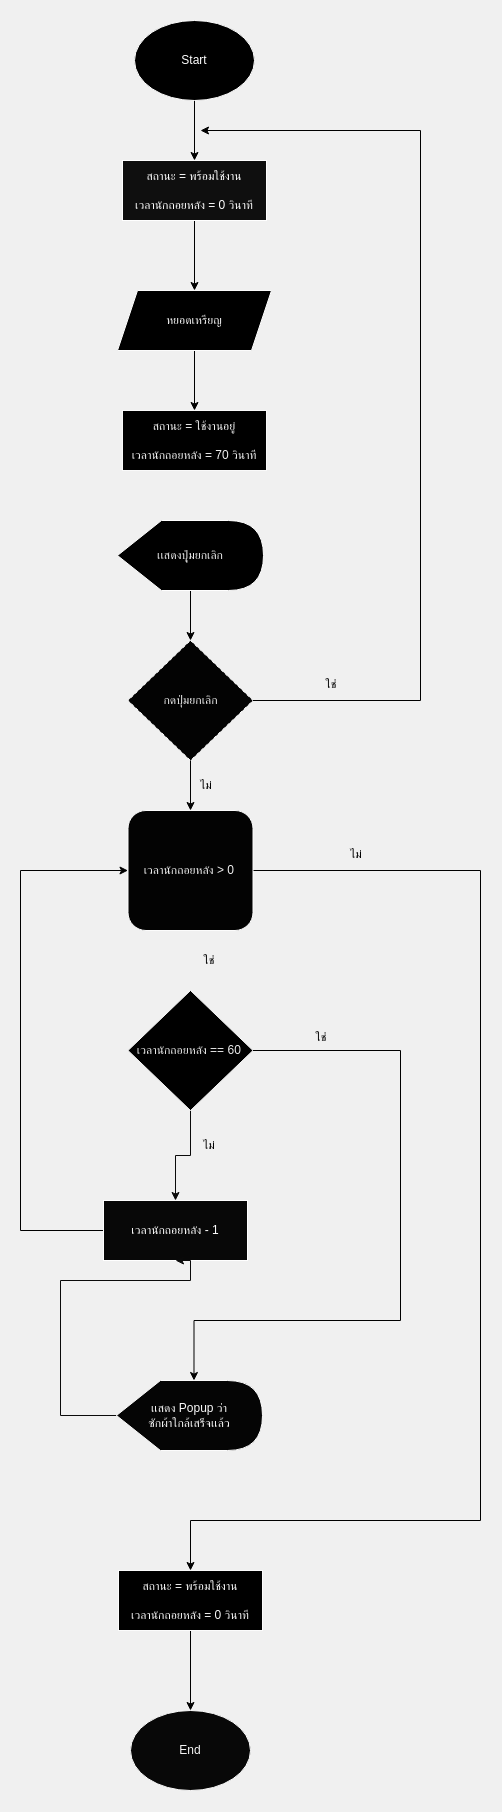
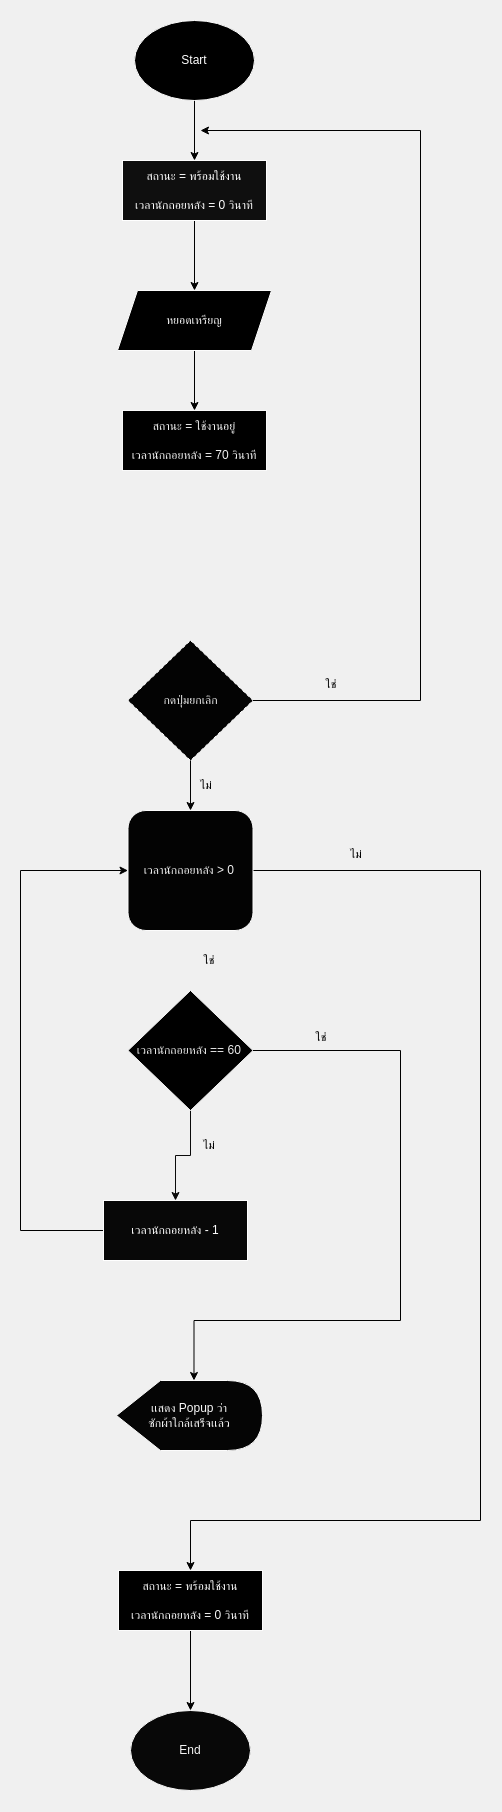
  <mxCell id="0" />
  <mxCell id="1" parent="0" />
  <mxCell id="2" value="" style="edgeStyle=orthogonalEdgeStyle;rounded=0;orthogonalLoop=1;jettySize=auto;html=1;strokeColor=#000000;labelBackgroundColor=#000000;" edge="1" parent="1" source="3" target="5"><mxGeometry relative="1" as="geometry" /></mxCell>
  <mxCell id="3" value="&lt;font color=&quot;#ffffff&quot;&gt;Start&lt;/font&gt;" style="ellipse;whiteSpace=wrap;html=1;fillColor=#000000;strokeColor=#FFFFFF;" vertex="1" parent="1"><mxGeometry x="134" y="20" width="120" height="80" as="geometry" /></mxCell>
  <mxCell id="4" value="" style="edgeStyle=orthogonalEdgeStyle;rounded=0;orthogonalLoop=1;jettySize=auto;html=1;strokeColor=#000000;labelBackgroundColor=#000000;" edge="1" parent="1" source="5" target="7"><mxGeometry relative="1" as="geometry" /></mxCell>
  <mxCell id="5" value="&lt;div&gt;&lt;font color=&quot;#ffffff&quot;&gt;&lt;span style=&quot;background-color: initial;&quot;&gt;สถานะ = พร้อมใช้งาน&lt;/span&gt;&lt;br&gt;&lt;/font&gt;&lt;/div&gt;&lt;div&gt;&lt;span style=&quot;background-color: initial;&quot;&gt;&lt;font color=&quot;#ffffff&quot;&gt;&lt;br&gt;&lt;/font&gt;&lt;/span&gt;&lt;/div&gt;&lt;div&gt;&lt;div&gt;&lt;font color=&quot;#ffffff&quot;&gt;เวลานักถอยหลัง = 0 วินาที&lt;/font&gt;&lt;/div&gt;&lt;/div&gt;" style="whiteSpace=wrap;html=1;strokeColor=#FFFFFF;fillColor=#0F0F0F;" vertex="1" parent="1"><mxGeometry x="122" y="160" width="144" height="60" as="geometry" /></mxCell>
  <mxCell id="6" value="" style="edgeStyle=orthogonalEdgeStyle;rounded=0;orthogonalLoop=1;jettySize=auto;html=1;entryX=0.5;entryY=0;entryDx=0;entryDy=0;strokeColor=#000000;labelBackgroundColor=#000000;" edge="1" parent="1" source="7" target="8"><mxGeometry relative="1" as="geometry"><mxPoint x="193.5" y="470" as="targetPoint" /></mxGeometry></mxCell>
  <mxCell id="7" value="&lt;font color=&quot;#f5f5f5&quot;&gt;หยอดเหรียญ&lt;/font&gt;" style="shape=parallelogram;perimeter=parallelogramPerimeter;whiteSpace=wrap;html=1;fixedSize=1;fillColor=#000000;strokeColor=#FCFCFC;" vertex="1" parent="1"><mxGeometry x="117" y="290" width="154" height="60" as="geometry" /></mxCell>
  <mxCell id="8" value="&lt;div&gt;&lt;font color=&quot;#f2f2f2&quot;&gt;&lt;span style=&quot;background-color: initial;&quot;&gt;สถานะ = ใช้งานอยู่&lt;/span&gt;&lt;br&gt;&lt;/font&gt;&lt;/div&gt;&lt;div&gt;&lt;span style=&quot;background-color: initial;&quot;&gt;&lt;font color=&quot;#f2f2f2&quot;&gt;&lt;br&gt;&lt;/font&gt;&lt;/span&gt;&lt;/div&gt;&lt;div&gt;&lt;div&gt;&lt;font color=&quot;#f2f2f2&quot;&gt;เวลานักถอยหลัง = 70 วินาที&lt;/font&gt;&lt;/div&gt;&lt;/div&gt;" style="whiteSpace=wrap;html=1;fillColor=#000000;strokeColor=#FAFAFA;" vertex="1" parent="1"><mxGeometry x="122" y="410" width="144" height="60" as="geometry" /></mxCell>
- <mxCell id="9" value="" style="edgeStyle=orthogonalEdgeStyle;rounded=0;orthogonalLoop=1;jettySize=auto;html=1;strokeColor=#000000;labelBackgroundColor=#000000;" edge="1" parent="1" source="10" target="13"><mxGeometry relative="1" as="geometry" /></mxCell>
- <mxCell id="10" value="&lt;font color=&quot;#ededed&quot;&gt;เเสดงปุุ่มยกเลิก&lt;/font&gt;" style="shape=display;whiteSpace=wrap;html=1;size=0.301;fillColor=#000000;strokeColor=#FFFFFF;" vertex="1" parent="1"><mxGeometry x="117" y="520" width="146" height="70" as="geometry" /></mxCell>
  <mxCell id="11" style="edgeStyle=orthogonalEdgeStyle;rounded=0;orthogonalLoop=1;jettySize=auto;html=1;exitX=1;exitY=0.5;exitDx=0;exitDy=0;strokeColor=#000000;labelBackgroundColor=#000000;" edge="1" parent="1" source="13"><mxGeometry relative="1" as="geometry"><mxPoint x="200" y="130" as="targetPoint" /><Array as="points"><mxPoint x="420" y="700" /><mxPoint x="420" y="130" /></Array></mxGeometry></mxCell>
  <mxCell id="12" style="edgeStyle=orthogonalEdgeStyle;rounded=0;orthogonalLoop=1;jettySize=auto;html=1;entryX=0.5;entryY=0;entryDx=0;entryDy=0;strokeColor=#030303;labelBackgroundColor=#000000;" edge="1" parent="1" source="13" target="15"><mxGeometry relative="1" as="geometry"><mxPoint x="190" y="820" as="targetPoint" /></mxGeometry></mxCell>
  <mxCell id="13" value="&lt;font color=&quot;#ebebeb&quot;&gt;กดปุ่มยกเลิก&lt;/font&gt;" style="rhombus;whiteSpace=wrap;html=1;strokeColor=#FCFCFC;fillColor=#030303;dashed=1;" vertex="1" parent="1"><mxGeometry x="127.5" y="640" width="125" height="120" as="geometry" /></mxCell>
  <mxCell id="14" style="edgeStyle=orthogonalEdgeStyle;rounded=0;orthogonalLoop=1;jettySize=auto;html=1;entryX=0.5;entryY=0;entryDx=0;entryDy=0;strokeColor=#000000;labelBackgroundColor=#000000;" edge="1" parent="1" source="15" target="23"><mxGeometry relative="1" as="geometry"><mxPoint x="490" y="1610" as="targetPoint" /><Array as="points"><mxPoint x="480" y="870" /><mxPoint x="480" y="1520" /><mxPoint x="190" y="1520" /></Array></mxGeometry></mxCell>
  <mxCell id="15" value="&lt;font color=&quot;#f2f2f2&quot;&gt;เวลานักถอยหลัง &amp;gt; 0&amp;nbsp;&lt;/font&gt;" style="whiteSpace=wrap;html=1;strokeColor=#FCFCFC;fillColor=#030303;rounded=1;" vertex="1" parent="1"><mxGeometry x="127.5" y="810" width="125" height="120" as="geometry" /></mxCell>
  <mxCell id="16" style="edgeStyle=orthogonalEdgeStyle;rounded=0;orthogonalLoop=1;jettySize=auto;html=1;entryX=0;entryY=0.5;entryDx=0;entryDy=0;exitX=0;exitY=0.617;exitDx=0;exitDy=0;exitPerimeter=0;strokeColor=#000000;labelBackgroundColor=#000000;" edge="1" parent="1" source="17" target="15"><mxGeometry relative="1" as="geometry"><Array as="points"><mxPoint x="117" y="1230" /><mxPoint x="20" y="1230" /><mxPoint x="20" y="870" /></Array></mxGeometry></mxCell>
  <mxCell id="17" value="&lt;div&gt;&lt;span style=&quot;background-color: initial;&quot;&gt;&lt;font color=&quot;#ffffff&quot;&gt;เวลานักถอยหลัง - 1&lt;/font&gt;&lt;/span&gt;&lt;br&gt;&lt;/div&gt;" style="whiteSpace=wrap;html=1;fillColor=#080808;strokeColor=#FFFFFF;" vertex="1" parent="1"><mxGeometry x="103" y="1200" width="144" height="60" as="geometry" /></mxCell>
- <mxCell id="18" style="edgeStyle=orthogonalEdgeStyle;rounded=0;orthogonalLoop=1;jettySize=auto;html=1;entryX=0.5;entryY=1;entryDx=0;entryDy=0;strokeColor=#0A0A0A;labelBackgroundColor=#000000;" edge="1" parent="1" source="19" target="17"><mxGeometry relative="1" as="geometry"><mxPoint x="20" y="1240" as="targetPoint" /><Array as="points"><mxPoint x="60" y="1415" /><mxPoint x="60" y="1280" /><mxPoint x="190" y="1280" /></Array></mxGeometry></mxCell>
  <mxCell id="19" value="&lt;font color=&quot;#fcfcfc&quot;&gt;เเสดง Popup ว่า&lt;br&gt;ซักผ้าใกล้เสร็จเเล้ว&lt;/font&gt;" style="shape=display;whiteSpace=wrap;html=1;size=0.301;strokeColor=#FCFCFC;fillColor=#050505;" vertex="1" parent="1"><mxGeometry x="116" y="1380" width="146" height="70" as="geometry" /></mxCell>
  <mxCell id="20" style="edgeStyle=orthogonalEdgeStyle;rounded=0;orthogonalLoop=1;jettySize=auto;html=1;entryX=0.5;entryY=0;entryDx=0;entryDy=0;strokeColor=#0A0A0A;" edge="1" parent="1" source="21" target="17"><mxGeometry relative="1" as="geometry" /></mxCell>
  <mxCell id="21" value="&lt;font color=&quot;#ebebeb&quot;&gt;เวลานักถอยหลัง == 60&amp;nbsp;&lt;/font&gt;" style="rhombus;whiteSpace=wrap;html=1;strokeColor=#F5F5F5;fillColor=#000000;" vertex="1" parent="1"><mxGeometry x="127.5" y="990" width="125" height="120" as="geometry" /></mxCell>
  <mxCell id="22" style="edgeStyle=orthogonalEdgeStyle;rounded=0;orthogonalLoop=1;jettySize=auto;html=1;strokeColor=#000000;labelBackgroundColor=#000000;" edge="1" parent="1" source="23" target="25"><mxGeometry relative="1" as="geometry" /></mxCell>
  <mxCell id="23" value="&lt;div&gt;&lt;div&gt;&lt;font color=&quot;#f7f7f7&quot;&gt;&lt;span style=&quot;background-color: initial;&quot;&gt;สถานะ = พร้อมใช้งาน&lt;/span&gt;&lt;br&gt;&lt;/font&gt;&lt;/div&gt;&lt;div&gt;&lt;span style=&quot;background-color: initial;&quot;&gt;&lt;font color=&quot;#f7f7f7&quot;&gt;&lt;br&gt;&lt;/font&gt;&lt;/span&gt;&lt;/div&gt;&lt;div&gt;&lt;font color=&quot;#f7f7f7&quot;&gt;เวลานักถอยหลัง = 0 วินาที&lt;/font&gt;&lt;/div&gt;&lt;/div&gt;" style="whiteSpace=wrap;html=1;strokeColor=#FCFCFC;fillColor=#000000;" vertex="1" parent="1"><mxGeometry x="118" y="1570" width="144" height="60" as="geometry" /></mxCell>
  <mxCell id="24" style="edgeStyle=orthogonalEdgeStyle;rounded=0;orthogonalLoop=1;jettySize=auto;html=1;exitX=1;exitY=0.5;exitDx=0;exitDy=0;entryX=0;entryY=0;entryDx=77.488;entryDy=0;entryPerimeter=0;strokeColor=#000000;labelBackgroundColor=#000000;" edge="1" parent="1" source="21" target="19"><mxGeometry relative="1" as="geometry"><mxPoint x="200" y="1360" as="targetPoint" /><Array as="points"><mxPoint x="400" y="1050" /><mxPoint x="400" y="1320" /><mxPoint x="194" y="1320" /></Array></mxGeometry></mxCell>
  <mxCell id="25" value="&lt;font color=&quot;#f5f5f5&quot;&gt;End&lt;/font&gt;" style="ellipse;whiteSpace=wrap;html=1;strokeColor=#FCFCFC;fillColor=#080808;" vertex="1" parent="1"><mxGeometry x="130" y="1710" width="120" height="80" as="geometry" /></mxCell>
  <mxCell id="26" value="&lt;font&gt;ใช่&lt;/font&gt;" style="text;html=1;align=center;verticalAlign=middle;whiteSpace=wrap;rounded=0;fontColor=default;" vertex="1" parent="1"><mxGeometry x="301" y="669" width="60" height="30" as="geometry" /></mxCell>
  <mxCell id="27" value="&lt;font&gt;ไม่&lt;/font&gt;" style="text;html=1;align=center;verticalAlign=middle;whiteSpace=wrap;rounded=0;fontColor=default;" vertex="1" parent="1"><mxGeometry x="176" y="770" width="60" height="30" as="geometry" /></mxCell>
  <mxCell id="28" value="&lt;font&gt;ไม่&lt;/font&gt;" style="text;html=1;align=center;verticalAlign=middle;whiteSpace=wrap;rounded=0;fontColor=default;" vertex="1" parent="1"><mxGeometry x="326" y="839" width="60" height="30" as="geometry" /></mxCell>
  <mxCell id="29" value="&lt;font&gt;ใช่&lt;/font&gt;" style="text;html=1;align=center;verticalAlign=middle;whiteSpace=wrap;rounded=0;fontColor=default;" vertex="1" parent="1"><mxGeometry x="179" y="945" width="60" height="30" as="geometry" /></mxCell>
  <mxCell id="30" value="&lt;font&gt;ใช่&lt;/font&gt;" style="text;html=1;align=center;verticalAlign=middle;whiteSpace=wrap;rounded=0;fontColor=default;" vertex="1" parent="1"><mxGeometry x="291" y="1022" width="60" height="30" as="geometry" /></mxCell>
  <mxCell id="31" value="&lt;font&gt;ไม่&lt;/font&gt;" style="text;html=1;align=center;verticalAlign=middle;whiteSpace=wrap;rounded=0;fontColor=default;" vertex="1" parent="1"><mxGeometry x="179" y="1130" width="60" height="30" as="geometry" /></mxCell>
